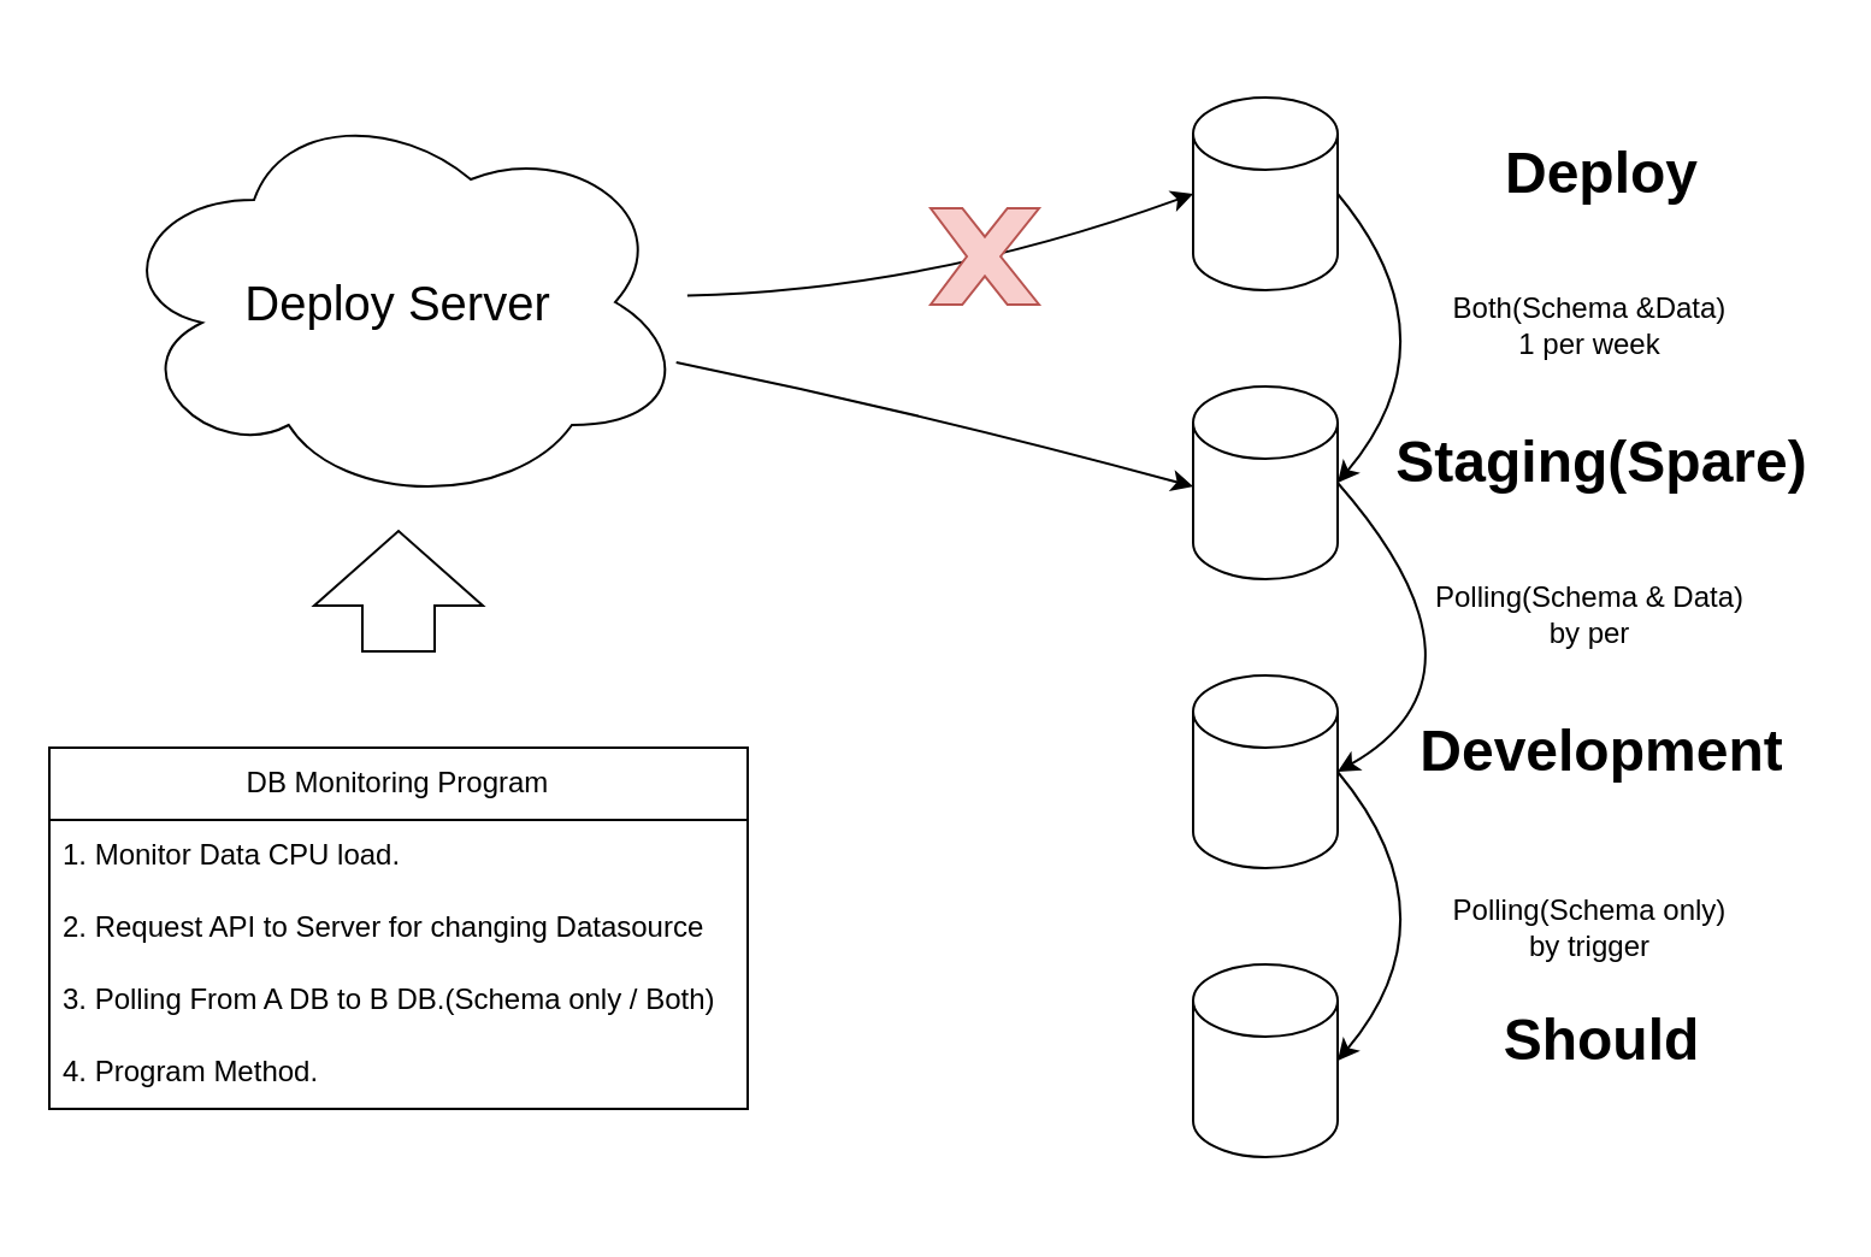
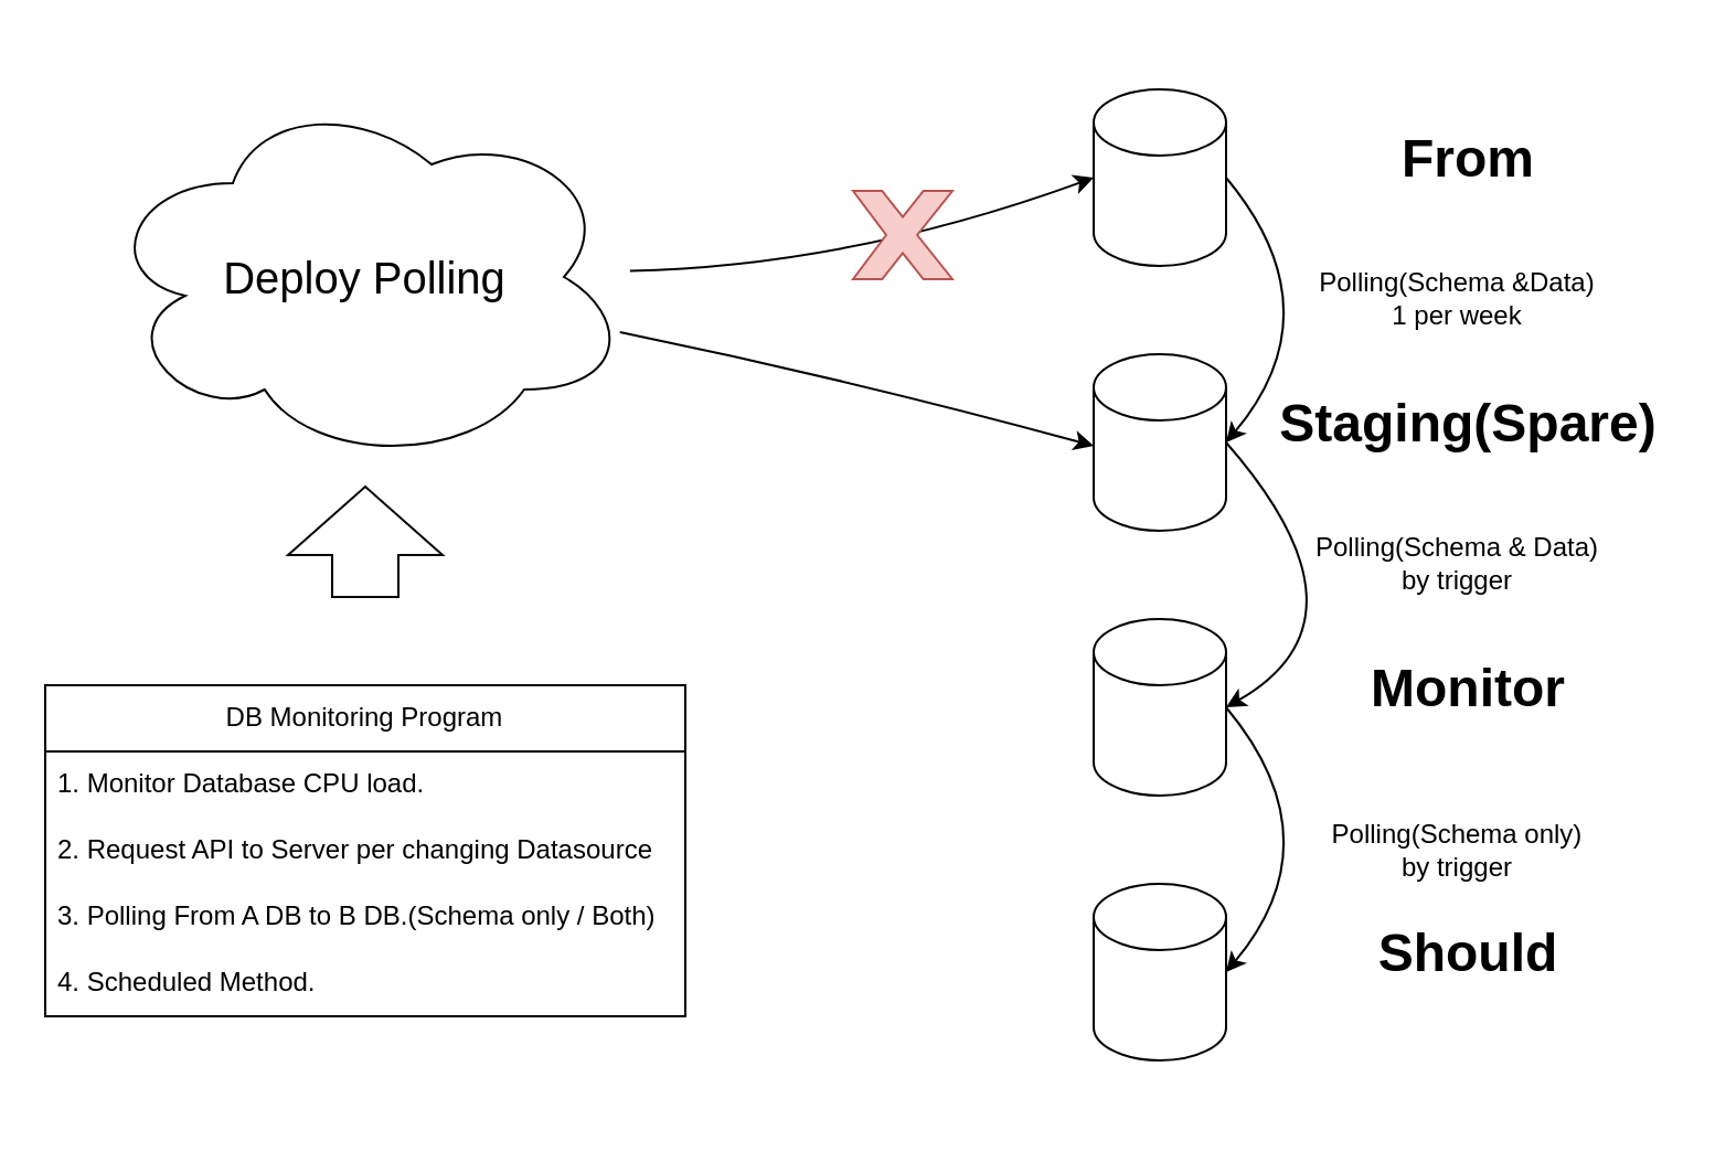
  <mxCell id="0" />
  <mxCell id="1" parent="0" />
  <mxCell id="2" value="" style="shape=cylinder3;whiteSpace=wrap;html=1;boundedLbl=1;backgroundOutline=1;size=15;" vertex="1" parent="1"><mxGeometry x="495" y="40" width="60" height="80" as="geometry" /></mxCell>
- <mxCell id="3" value="Deploy Server" style="ellipse;shape=cloud;whiteSpace=wrap;html=1;fontSize=20;" vertex="1" parent="1"><mxGeometry x="45" y="40" width="240" height="170" as="geometry" /></mxCell>
+ <mxCell id="3" value="Deploy Polling" style="ellipse;shape=cloud;whiteSpace=wrap;html=1;fontSize=20;" vertex="1" parent="1"><mxGeometry x="45" y="40" width="240" height="170" as="geometry" /></mxCell>
  <mxCell id="4" value="" style="shape=cylinder3;whiteSpace=wrap;html=1;boundedLbl=1;backgroundOutline=1;size=15;" vertex="1" parent="1"><mxGeometry x="495" y="400" width="60" height="80" as="geometry" /></mxCell>
  <mxCell id="5" value="" style="shape=cylinder3;whiteSpace=wrap;html=1;boundedLbl=1;backgroundOutline=1;size=15;" vertex="1" parent="1"><mxGeometry x="495" y="280" width="60" height="80" as="geometry" /></mxCell>
  <mxCell id="6" value="" style="shape=cylinder3;whiteSpace=wrap;html=1;boundedLbl=1;backgroundOutline=1;size=15;" vertex="1" parent="1"><mxGeometry x="495" y="160" width="60" height="80" as="geometry" /></mxCell>
- <mxCell id="7" value="&lt;h1 style=&quot;margin-top: 0px;&quot;&gt;Deploy&lt;/h1&gt;" style="text;html=1;whiteSpace=wrap;overflow=hidden;rounded=0;align=center;verticalAlign=middle;" vertex="1" parent="1"><mxGeometry x="575" y="20" width="180" height="120" as="geometry" /></mxCell>
+ <mxCell id="7" value="&lt;h1 style=&quot;margin-top: 0px;&quot;&gt;From&lt;/h1&gt;" style="text;html=1;whiteSpace=wrap;overflow=hidden;rounded=0;align=center;verticalAlign=middle;" vertex="1" parent="1"><mxGeometry x="575" y="20" width="180" height="120" as="geometry" /></mxCell>
  <mxCell id="8" value="&lt;h1 style=&quot;margin-top: 0px;&quot;&gt;Staging(Spare)&lt;/h1&gt;" style="text;html=1;whiteSpace=wrap;overflow=hidden;rounded=0;align=center;verticalAlign=middle;" vertex="1" parent="1"><mxGeometry x="575" y="140" width="180" height="120" as="geometry" /></mxCell>
- <mxCell id="9" value="&lt;h1 style=&quot;margin-top: 0px;&quot;&gt;Development&lt;/h1&gt;" style="text;html=1;whiteSpace=wrap;overflow=hidden;rounded=0;align=center;verticalAlign=middle;" vertex="1" parent="1"><mxGeometry x="575" y="260" width="180" height="120" as="geometry" /></mxCell>
+ <mxCell id="9" value="&lt;h1 style=&quot;margin-top: 0px;&quot;&gt;Monitor&lt;/h1&gt;" style="text;html=1;whiteSpace=wrap;overflow=hidden;rounded=0;align=center;verticalAlign=middle;" vertex="1" parent="1"><mxGeometry x="575" y="260" width="180" height="120" as="geometry" /></mxCell>
  <mxCell id="10" value="&lt;h1 style=&quot;margin-top: 0px;&quot;&gt;Should&lt;/h1&gt;" style="text;html=1;whiteSpace=wrap;overflow=hidden;rounded=0;align=center;verticalAlign=middle;" vertex="1" parent="1"><mxGeometry x="575" y="380" width="180" height="120" as="geometry" /></mxCell>
  <mxCell id="11" value="" style="curved=1;endArrow=classic;html=1;rounded=0;entryX=1;entryY=0.5;entryDx=0;entryDy=0;entryPerimeter=0;exitX=1;exitY=0.5;exitDx=0;exitDy=0;exitPerimeter=0;" edge="1" parent="1" source="2" target="6"><mxGeometry width="50" height="50" relative="1" as="geometry"><mxPoint x="395" y="170" as="sourcePoint" /><mxPoint x="445" y="120" as="targetPoint" /><Array as="points"><mxPoint x="605" y="140" /></Array></mxGeometry></mxCell>
- <mxCell id="12" value="Both(Schema &amp;amp;Data)&lt;div&gt;1 per week&lt;/div&gt;" style="text;html=1;align=center;verticalAlign=middle;whiteSpace=wrap;rounded=0;" vertex="1" parent="1"><mxGeometry x="585" y="120" width="150" height="30" as="geometry" /></mxCell>
+ <mxCell id="12" value="Polling(Schema &amp;amp;Data)&lt;div&gt;1 per week&lt;/div&gt;" style="text;html=1;align=center;verticalAlign=middle;whiteSpace=wrap;rounded=0;" vertex="1" parent="1"><mxGeometry x="585" y="120" width="150" height="30" as="geometry" /></mxCell>
  <mxCell id="13" value="" style="curved=1;endArrow=classic;html=1;rounded=0;entryX=1;entryY=0.5;entryDx=0;entryDy=0;entryPerimeter=0;exitX=1;exitY=0.5;exitDx=0;exitDy=0;exitPerimeter=0;" edge="1" parent="1" source="5" target="4"><mxGeometry width="50" height="50" relative="1" as="geometry"><mxPoint x="545" y="320" as="sourcePoint" /><mxPoint x="555" y="440" as="targetPoint" /><Array as="points"><mxPoint x="605" y="380" /></Array></mxGeometry></mxCell>
  <mxCell id="14" value="Polling(Schema only)&lt;div&gt;by trigger&lt;/div&gt;" style="text;html=1;align=center;verticalAlign=middle;whiteSpace=wrap;rounded=0;" vertex="1" parent="1"><mxGeometry x="585" y="370" width="150" height="30" as="geometry" /></mxCell>
- <mxCell id="15" value="Polling(Schema &amp;amp; Data)&lt;div&gt;by per&lt;/div&gt;" style="text;html=1;align=center;verticalAlign=middle;whiteSpace=wrap;rounded=0;" vertex="1" parent="1"><mxGeometry x="585" y="240" width="150" height="30" as="geometry" /></mxCell>
+ <mxCell id="15" value="Polling(Schema &amp;amp; Data)&lt;div&gt;by trigger&lt;/div&gt;" style="text;html=1;align=center;verticalAlign=middle;whiteSpace=wrap;rounded=0;" vertex="1" parent="1"><mxGeometry x="585" y="240" width="150" height="30" as="geometry" /></mxCell>
  <mxCell id="16" value="" style="curved=1;endArrow=classic;html=1;rounded=0;entryX=1;entryY=0.5;entryDx=0;entryDy=0;entryPerimeter=0;exitX=1;exitY=0.5;exitDx=0;exitDy=0;exitPerimeter=0;" edge="1" parent="1" source="6" target="5"><mxGeometry width="50" height="50" relative="1" as="geometry"><mxPoint x="575" y="220" as="sourcePoint" /><mxPoint x="575" y="340" as="targetPoint" /><Array as="points"><mxPoint x="625" y="280" /></Array></mxGeometry></mxCell>
  <mxCell id="17" value="" style="shape=singleArrow;direction=south;whiteSpace=wrap;html=1;rotation=-180;arrowWidth=0.429;arrowSize=0.62;" vertex="1" parent="1"><mxGeometry x="130" y="220" width="70" height="50" as="geometry" /></mxCell>
  <mxCell id="18" value="" style="curved=1;endArrow=classic;html=1;rounded=0;entryX=0;entryY=0.5;entryDx=0;entryDy=0;entryPerimeter=0;" edge="1" parent="1" source="3" target="2"><mxGeometry width="50" height="50" relative="1" as="geometry"><mxPoint x="285" y="122" as="sourcePoint" /><mxPoint x="495" y="80" as="targetPoint" /><Array as="points"><mxPoint x="385" y="120" /></Array></mxGeometry></mxCell>
  <mxCell id="19" value="" style="verticalLabelPosition=bottom;verticalAlign=top;html=1;shape=mxgraph.basic.x;labelBackgroundColor=#FF0000;labelBorderColor=#FF3333;textShadow=1;fillColor=#f8cecc;strokeColor=#b85450;" vertex="1" parent="1"><mxGeometry x="386" y="86" width="45" height="40" as="geometry" /></mxCell>
  <mxCell id="20" value="DB Monitoring Program" style="swimlane;fontStyle=0;childLayout=stackLayout;horizontal=1;startSize=30;horizontalStack=0;resizeParent=1;resizeParentMax=0;resizeLast=0;collapsible=1;marginBottom=0;whiteSpace=wrap;html=1;" vertex="1" parent="1"><mxGeometry x="20" y="310" width="290" height="150" as="geometry" /></mxCell>
- <mxCell id="21" value="1. Monitor Data CPU load." style="text;strokeColor=none;fillColor=none;align=left;verticalAlign=middle;spacingLeft=4;spacingRight=4;overflow=hidden;points=[[0,0.5],[1,0.5]];portConstraint=eastwest;rotatable=0;whiteSpace=wrap;html=1;" vertex="1" parent="20"><mxGeometry y="30" width="290" height="30" as="geometry" /></mxCell>
- <mxCell id="22" value="2. Request API to Server for changing Datasource" style="text;strokeColor=none;fillColor=none;align=left;verticalAlign=middle;spacingLeft=4;spacingRight=4;overflow=hidden;points=[[0,0.5],[1,0.5]];portConstraint=eastwest;rotatable=0;whiteSpace=wrap;html=1;" vertex="1" parent="20"><mxGeometry y="60" width="290" height="30" as="geometry" /></mxCell>
+ <mxCell id="21" value="1. Monitor Database CPU load." style="text;strokeColor=none;fillColor=none;align=left;verticalAlign=middle;spacingLeft=4;spacingRight=4;overflow=hidden;points=[[0,0.5],[1,0.5]];portConstraint=eastwest;rotatable=0;whiteSpace=wrap;html=1;" vertex="1" parent="20"><mxGeometry y="30" width="290" height="30" as="geometry" /></mxCell>
+ <mxCell id="22" value="2. Request API to Server per changing Datasource" style="text;strokeColor=none;fillColor=none;align=left;verticalAlign=middle;spacingLeft=4;spacingRight=4;overflow=hidden;points=[[0,0.5],[1,0.5]];portConstraint=eastwest;rotatable=0;whiteSpace=wrap;html=1;" vertex="1" parent="20"><mxGeometry y="60" width="290" height="30" as="geometry" /></mxCell>
  <mxCell id="23" value="3. Polling From A DB to B DB.(Schema only / Both)" style="text;strokeColor=none;fillColor=none;align=left;verticalAlign=middle;spacingLeft=4;spacingRight=4;overflow=hidden;points=[[0,0.5],[1,0.5]];portConstraint=eastwest;rotatable=0;whiteSpace=wrap;html=1;" vertex="1" parent="20"><mxGeometry y="90" width="290" height="30" as="geometry" /></mxCell>
- <mxCell id="24" value="4. Program Method." style="text;strokeColor=none;fillColor=none;align=left;verticalAlign=middle;spacingLeft=4;spacingRight=4;overflow=hidden;points=[[0,0.5],[1,0.5]];portConstraint=eastwest;rotatable=0;whiteSpace=wrap;html=1;" vertex="1" parent="20"><mxGeometry y="120" width="290" height="30" as="geometry" /></mxCell>
+ <mxCell id="24" value="4. Scheduled Method." style="text;strokeColor=none;fillColor=none;align=left;verticalAlign=middle;spacingLeft=4;spacingRight=4;overflow=hidden;points=[[0,0.5],[1,0.5]];portConstraint=eastwest;rotatable=0;whiteSpace=wrap;html=1;" vertex="1" parent="20"><mxGeometry y="120" width="290" height="30" as="geometry" /></mxCell>
  <mxCell id="25" value="" style="curved=1;endArrow=classic;html=1;rounded=0;entryX=0;entryY=0.5;entryDx=0;entryDy=0;entryPerimeter=0;" edge="1" parent="1"><mxGeometry width="50" height="50" relative="1" as="geometry"><mxPoint x="280.336" y="149.997" as="sourcePoint" /><mxPoint x="495" y="201.53" as="targetPoint" /><Array as="points"><mxPoint x="385" y="171.53" /></Array></mxGeometry></mxCell>
